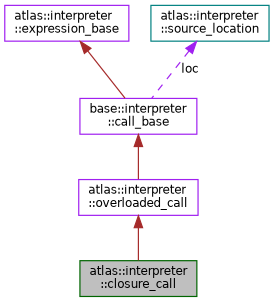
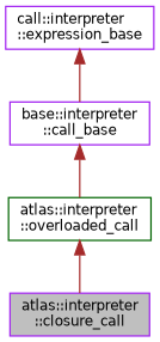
  digraph {
    node [color=darkgreen fillcolor=white fontname=Helvetica fontsize=10 shape=record style=filled]
    edge [color=brown dir=back fontname=Helvetica fontsize=10 labelfontname=Helvetica labelfontsize=10 style=solid]
-   n1 [fillcolor=grey75 fontcolor=black height=0.2 label="atlas::interpreter\l::closure_call" width=0.4]
-   n2 [color=purple height=0.2 label="atlas::interpreter\l::overloaded_call" width=0.4]
+   n1 [color=purple fillcolor=grey75 fontcolor=black height=0.2 label="atlas::interpreter\l::closure_call" width=0.4]
+   n2 [height=0.2 label="atlas::interpreter\l::overloaded_call" width=0.4]
    n3 [color=purple height=0.2 label="base::interpreter\l::call_base" width=0.4]
-   n4 [color=purple height=0.2 label="atlas::interpreter\l::expression_base" width=0.4]
-   n5 [color=teal height=0.2 label="atlas::interpreter\l::source_location" width=0.4]
+   n4 [color=purple height=0.2 label="call::interpreter\l::expression_base" width=0.4]
    n2 -> n1
    n3 -> n2
    n4 -> n3
-   n5 -> n3 [color=purple label=" loc" style=dashed]
  }
